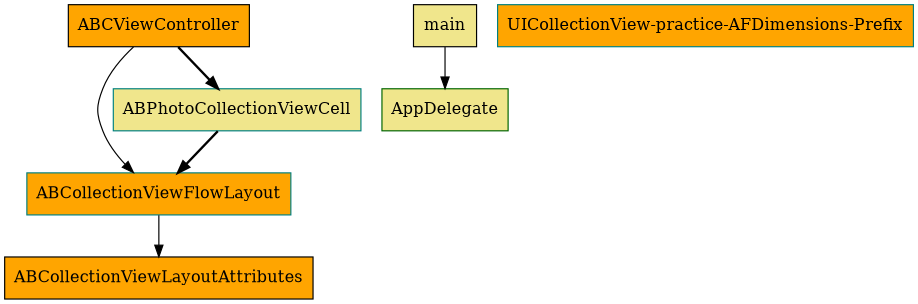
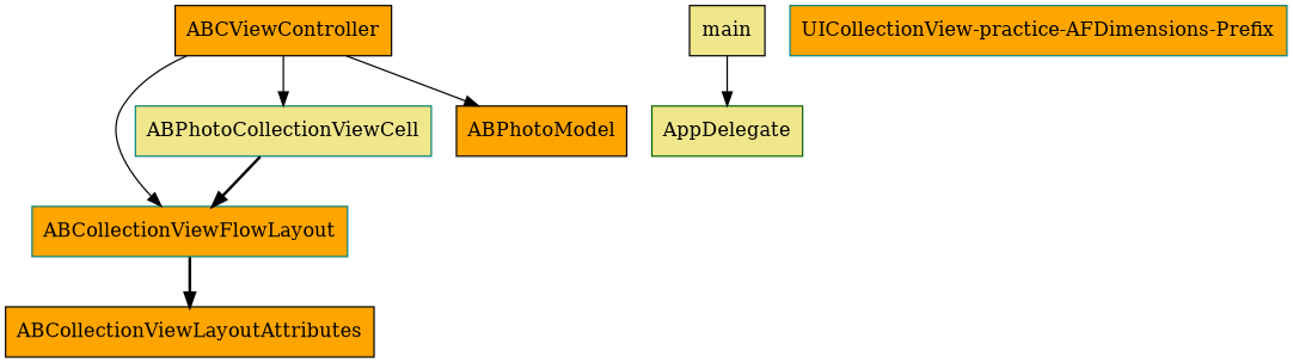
  digraph {
    node [color=black fillcolor=orange shape=box style=filled]
    edge [style=solid]
    ABCollectionViewFlowLayout [color=teal]
    ABCollectionViewLayoutAttributes
    AppDelegate [color=darkgreen fillcolor=khaki]
    ABCViewController
    ABPhotoCollectionViewCell [color=teal fillcolor=khaki]
+   ABPhotoModel
    main [fillcolor=khaki]
    "UICollectionView-practice-AFDimensions-Prefix" [color=teal]
-   ABCollectionViewFlowLayout -> ABCollectionViewLayoutAttributes
+   ABCollectionViewFlowLayout -> ABCollectionViewLayoutAttributes [style=bold]
    ABCViewController -> ABCollectionViewFlowLayout
-   ABCViewController -> ABPhotoCollectionViewCell [style=bold]
+   ABCViewController -> ABPhotoCollectionViewCell
+   ABCViewController -> ABPhotoModel
    ABPhotoCollectionViewCell -> ABCollectionViewFlowLayout [style=bold]
    main -> AppDelegate
  }
